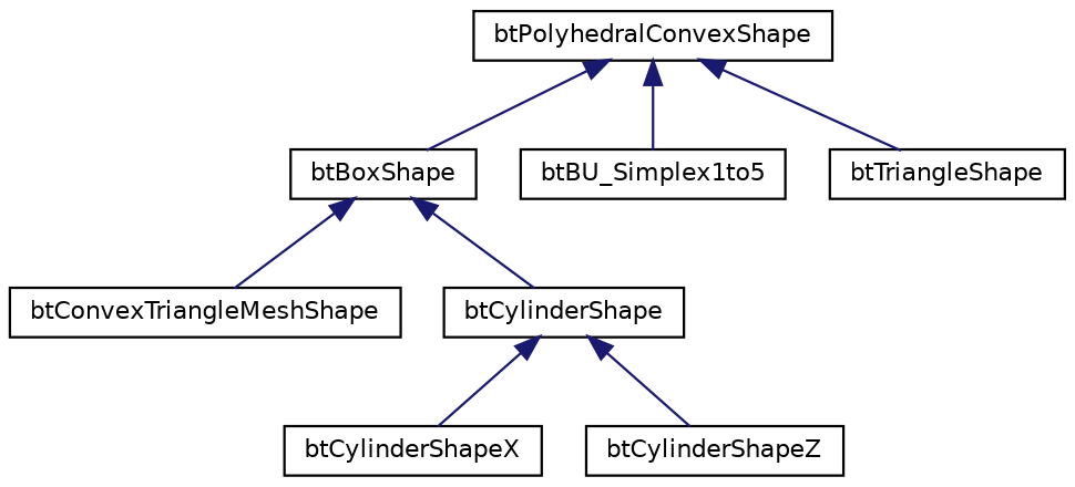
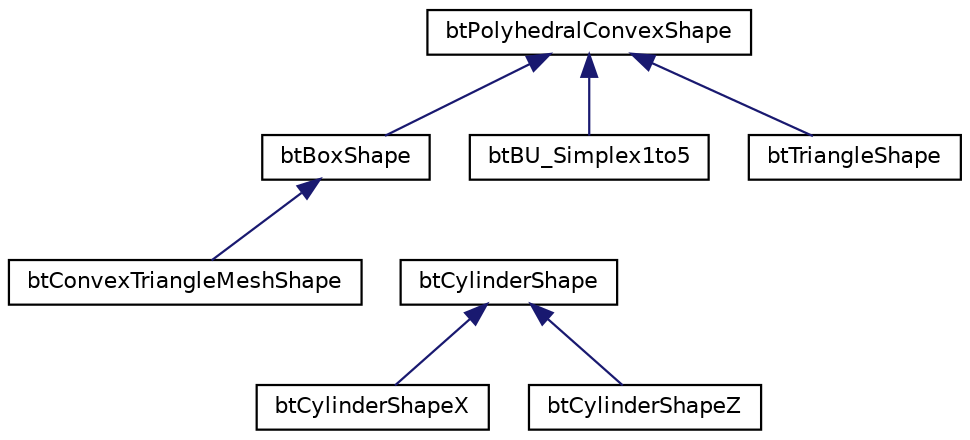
  digraph {
    rankdir=TB
    node [color=black fillcolor=white fontname=Helvetica fontsize=10 shape=record style=filled]
    edge [color=midnightblue dir=back fontname=Helvetica fontsize=10 labelfontname=Helvetica labelfontsize=10 style=solid]
    n1 [height=0.2 label=btPolyhedralConvexShape width=0.4]
    n2 [height=0.2 label=btBoxShape width=0.4]
    n3 [height=0.2 label=btBU_Simplex1to5 width=0.4]
    n4 [height=0.2 label=btTriangleShape width=0.4]
    n5 [height=0.2 label=btConvexTriangleMeshShape width=0.4]
    n6 [height=0.2 label=btCylinderShape width=0.4]
    n7 [height=0.2 label=btCylinderShapeX width=0.4]
    n8 [height=0.2 label=btCylinderShapeZ width=0.4]
    n1 -> n2
    n1 -> n3
    n1 -> n4
    n2 -> n5
-   n2 -> n6
    n6 -> n7
    n6 -> n8
  }
